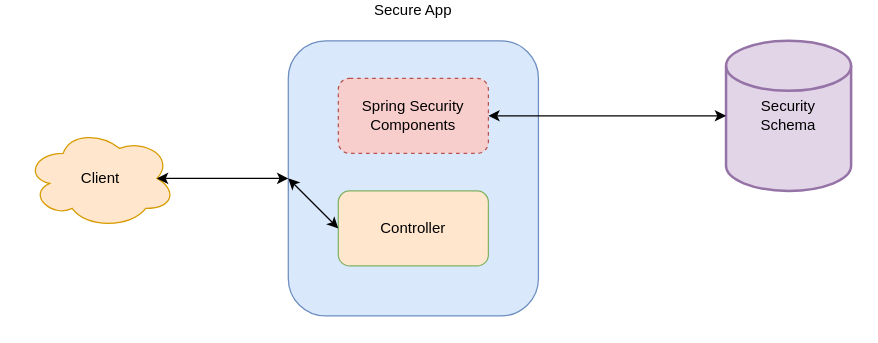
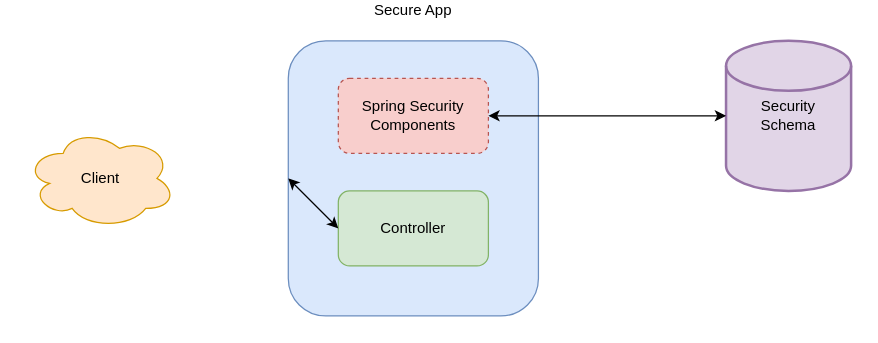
  <mxCell id="0" />
  <mxCell id="1" parent="0" />
  <mxCell id="2" value="Secure App&lt;br&gt;&lt;br&gt;" style="rounded=1;whiteSpace=wrap;html=1;labelPosition=center;verticalLabelPosition=top;align=center;verticalAlign=bottom;fillColor=#dae8fc;strokeColor=#6c8ebf;" vertex="1" parent="1"><mxGeometry x="230" y="20" width="200" height="220" as="geometry" /></mxCell>
  <mxCell id="3" value="Security&lt;br&gt;Schema&lt;br&gt;" style="strokeWidth=2;html=1;shape=mxgraph.flowchart.database;whiteSpace=wrap;fillColor=#e1d5e7;strokeColor=#9673a6;" vertex="1" parent="1"><mxGeometry x="580" y="20" width="100" height="120" as="geometry" /></mxCell>
  <mxCell id="4" value="Spring Security Components" style="rounded=1;whiteSpace=wrap;html=1;fillColor=#f8cecc;strokeColor=#b85450;dashed=1;" vertex="1" parent="1"><mxGeometry x="270" y="50" width="120" height="60" as="geometry" /></mxCell>
- <mxCell id="5" value="Controller" style="rounded=1;whiteSpace=wrap;html=1;fillColor=#ffe6cc;strokeColor=#82b366;" vertex="1" parent="1"><mxGeometry x="270" y="140" width="120" height="60" as="geometry" /></mxCell>
+ <mxCell id="5" value="Controller" style="rounded=1;whiteSpace=wrap;html=1;fillColor=#d5e8d4;strokeColor=#82b366;" vertex="1" parent="1"><mxGeometry x="270" y="140" width="120" height="60" as="geometry" /></mxCell>
  <mxCell id="6" value="Client" style="ellipse;shape=cloud;whiteSpace=wrap;html=1;fillColor=#ffe6cc;strokeColor=#d79b00;" vertex="1" parent="1"><mxGeometry x="20" y="90" width="120" height="80" as="geometry" /></mxCell>
  <mxCell id="7" value="" style="endArrow=classic;startArrow=classic;html=1;entryX=0;entryY=0.5;entryDx=0;entryDy=0;entryPerimeter=0;exitX=1;exitY=0.5;exitDx=0;exitDy=0;" edge="1" parent="1" source="4" target="3"><mxGeometry width="50" height="50" relative="1" as="geometry"><mxPoint x="480" y="110" as="sourcePoint" /><mxPoint x="550" y="80" as="targetPoint" /></mxGeometry></mxCell>
- <mxCell id="8" value="" style="endArrow=classic;startArrow=classic;html=1;entryX=0;entryY=0.5;entryDx=0;entryDy=0;exitX=0.875;exitY=0.5;exitDx=0;exitDy=0;exitPerimeter=0;" edge="1" parent="1" source="6" target="2"><mxGeometry width="50" height="50" relative="1" as="geometry"><mxPoint x="160" y="160" as="sourcePoint" /><mxPoint x="210" y="110" as="targetPoint" /></mxGeometry></mxCell>
  <mxCell id="9" value="" style="endArrow=classic;startArrow=classic;html=1;entryX=0;entryY=0.5;entryDx=0;entryDy=0;exitX=0;exitY=0.5;exitDx=0;exitDy=0;" edge="1" parent="1" source="2" target="5"><mxGeometry width="50" height="50" relative="1" as="geometry"><mxPoint x="140" y="250" as="sourcePoint" /><mxPoint x="190" y="200" as="targetPoint" /></mxGeometry></mxCell>
